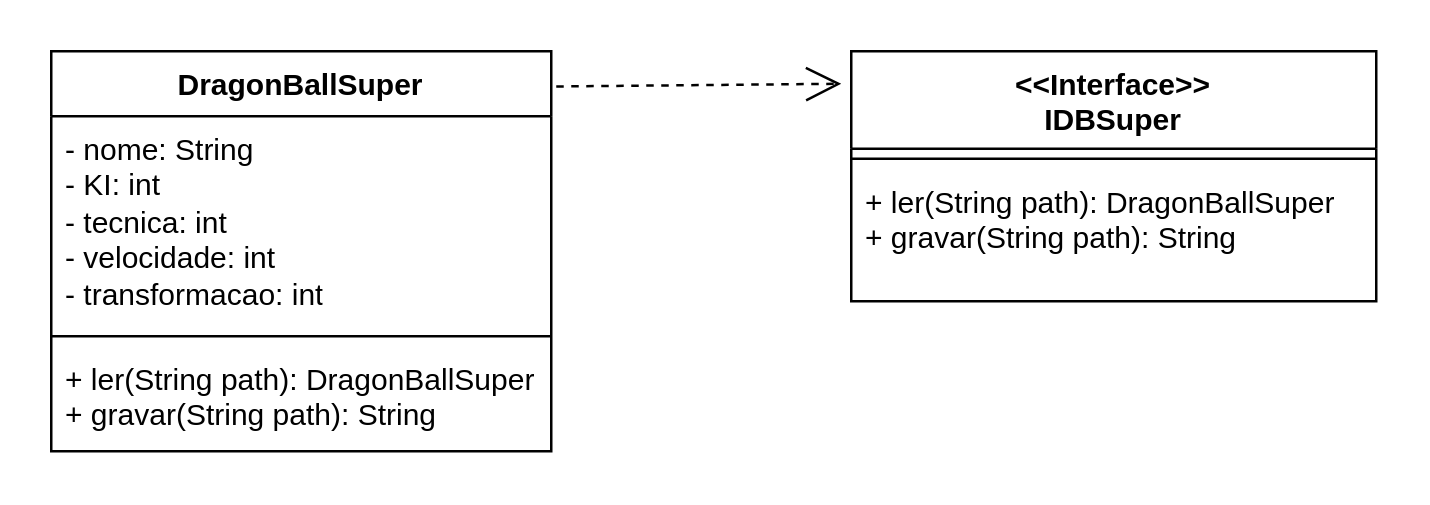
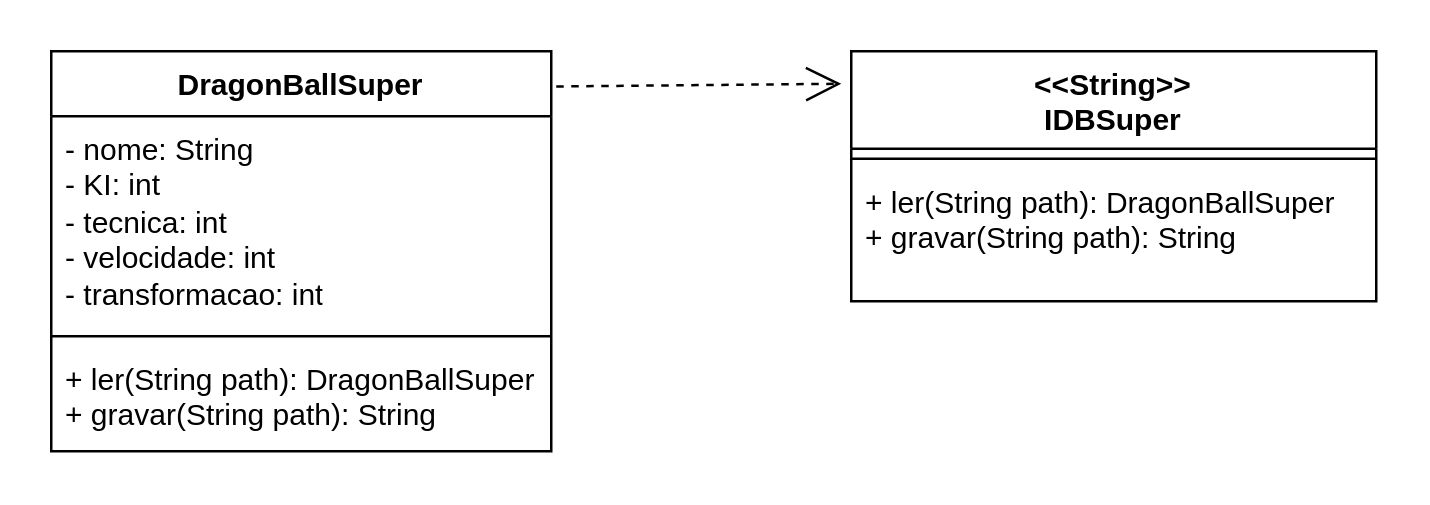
  <mxCell id="0" />
  <mxCell id="1" parent="0" />
  <mxCell id="2" value="DragonBallSuper" style="swimlane;fontStyle=1;align=center;verticalAlign=top;childLayout=stackLayout;horizontal=1;startSize=26;horizontalStack=0;resizeParent=1;resizeParentMax=0;resizeLast=0;collapsible=1;marginBottom=0;whiteSpace=wrap;html=1;" vertex="1" parent="1"><mxGeometry x="20" y="20" width="200" height="160" as="geometry" /></mxCell>
  <mxCell id="3" value="- nome: String&lt;div&gt;- KI: int&lt;/div&gt;&lt;div&gt;- tecnica: int&lt;/div&gt;&lt;div&gt;- velocidade: int&lt;/div&gt;&lt;div&gt;- transformacao: int&lt;/div&gt;" style="text;strokeColor=none;fillColor=none;align=left;verticalAlign=top;spacingLeft=4;spacingRight=4;overflow=hidden;rotatable=0;points=[[0,0.5],[1,0.5]];portConstraint=eastwest;whiteSpace=wrap;html=1;" vertex="1" parent="2"><mxGeometry y="26" width="200" height="84" as="geometry" /></mxCell>
  <mxCell id="4" value="" style="line;strokeWidth=1;fillColor=none;align=left;verticalAlign=middle;spacingTop=-1;spacingLeft=3;spacingRight=3;rotatable=0;labelPosition=right;points=[];portConstraint=eastwest;strokeColor=inherit;" vertex="1" parent="2"><mxGeometry y="110" width="200" height="8" as="geometry" /></mxCell>
  <mxCell id="5" value="+ ler(String path): DragonBallSuper&lt;div&gt;+ gravar(String path): String&lt;/div&gt;" style="text;strokeColor=none;fillColor=none;align=left;verticalAlign=top;spacingLeft=4;spacingRight=4;overflow=hidden;rotatable=0;points=[[0,0.5],[1,0.5]];portConstraint=eastwest;whiteSpace=wrap;html=1;" vertex="1" parent="2"><mxGeometry y="118" width="200" height="42" as="geometry" /></mxCell>
- <mxCell id="6" value="&lt;font style=&quot;vertical-align: inherit;&quot; dir=&quot;auto&quot;&gt;&lt;font style=&quot;vertical-align: inherit;&quot; dir=&quot;auto&quot;&gt;&amp;lt;&amp;lt;Interface&amp;gt;&amp;gt;&lt;/font&gt;&lt;/font&gt;&lt;div&gt;&lt;font style=&quot;vertical-align: inherit;&quot; dir=&quot;auto&quot;&gt;&lt;font style=&quot;vertical-align: inherit;&quot; dir=&quot;auto&quot;&gt;IDBSuper&lt;/font&gt;&lt;/font&gt;&lt;/div&gt;" style="swimlane;fontStyle=1;align=center;verticalAlign=top;childLayout=stackLayout;horizontal=1;startSize=39;horizontalStack=0;resizeParent=1;resizeParentMax=0;resizeLast=0;collapsible=1;marginBottom=0;whiteSpace=wrap;html=1;" vertex="1" parent="1"><mxGeometry x="340" y="20" width="210" height="100" as="geometry" /></mxCell>
+ <mxCell id="6" value="&lt;font style=&quot;vertical-align: inherit;&quot; dir=&quot;auto&quot;&gt;&lt;font style=&quot;vertical-align: inherit;&quot; dir=&quot;auto&quot;&gt;&amp;lt;&amp;lt;String&amp;gt;&amp;gt;&lt;/font&gt;&lt;/font&gt;&lt;div&gt;&lt;font style=&quot;vertical-align: inherit;&quot; dir=&quot;auto&quot;&gt;&lt;font style=&quot;vertical-align: inherit;&quot; dir=&quot;auto&quot;&gt;IDBSuper&lt;/font&gt;&lt;/font&gt;&lt;/div&gt;" style="swimlane;fontStyle=1;align=center;verticalAlign=top;childLayout=stackLayout;horizontal=1;startSize=39;horizontalStack=0;resizeParent=1;resizeParentMax=0;resizeLast=0;collapsible=1;marginBottom=0;whiteSpace=wrap;html=1;" vertex="1" parent="1"><mxGeometry x="340" y="20" width="210" height="100" as="geometry" /></mxCell>
  <mxCell id="7" value="" style="line;strokeWidth=1;fillColor=none;align=left;verticalAlign=middle;spacingTop=-1;spacingLeft=3;spacingRight=3;rotatable=0;labelPosition=right;points=[];portConstraint=eastwest;strokeColor=inherit;" vertex="1" parent="6"><mxGeometry y="39" width="210" height="8" as="geometry" /></mxCell>
  <mxCell id="8" value="+ ler(String path): DragonBallSuper&lt;div&gt;+ gravar(String path): String&lt;/div&gt;" style="text;strokeColor=none;fillColor=none;align=left;verticalAlign=top;spacingLeft=4;spacingRight=4;overflow=hidden;rotatable=0;points=[[0,0.5],[1,0.5]];portConstraint=eastwest;whiteSpace=wrap;html=1;" vertex="1" parent="6"><mxGeometry y="47" width="210" height="53" as="geometry" /></mxCell>
  <mxCell id="9" value="" style="endArrow=open;dashed=1;endFill=0;endSize=12;html=1;rounded=0;exitX=1.01;exitY=0.088;exitDx=0;exitDy=0;exitPerimeter=0;entryX=-0.019;entryY=0.13;entryDx=0;entryDy=0;entryPerimeter=0;" edge="1" parent="1" source="2" target="6"><mxGeometry width="160" relative="1" as="geometry"><mxPoint x="220" y="40" as="sourcePoint" /><mxPoint x="300" y="34" as="targetPoint" /></mxGeometry></mxCell>
